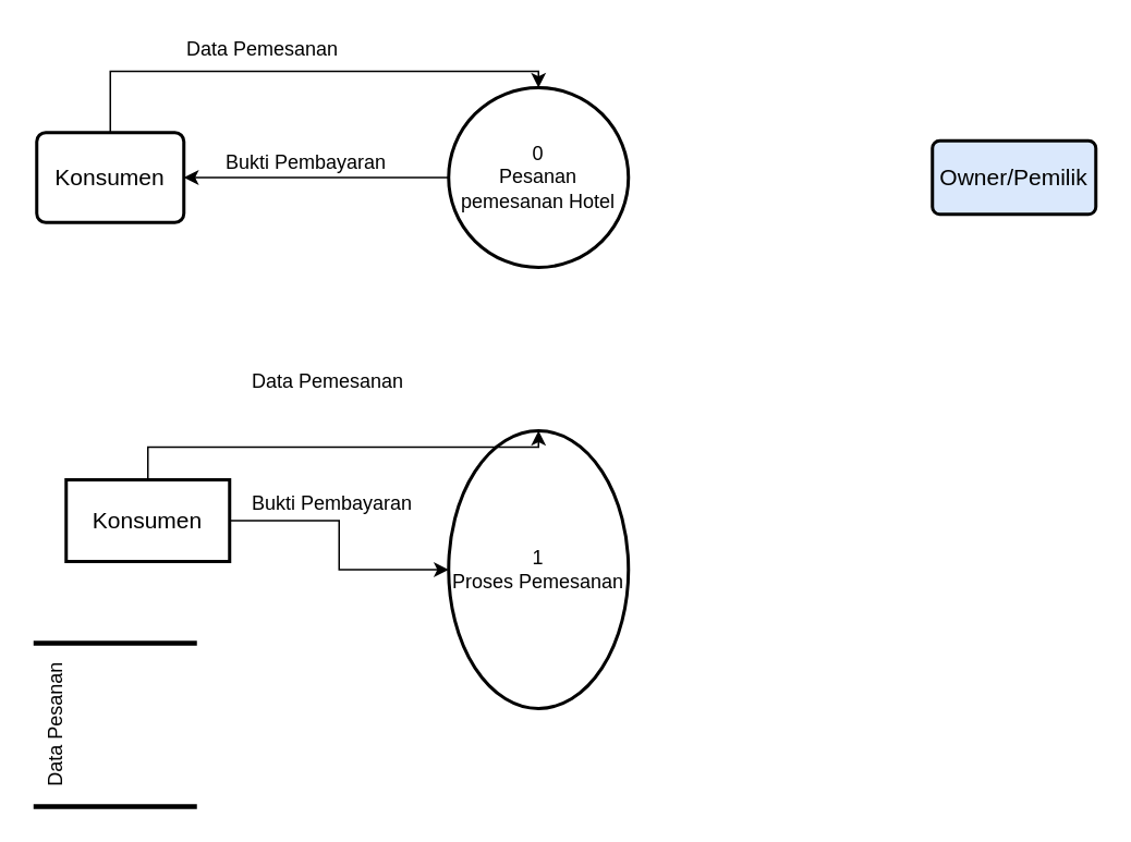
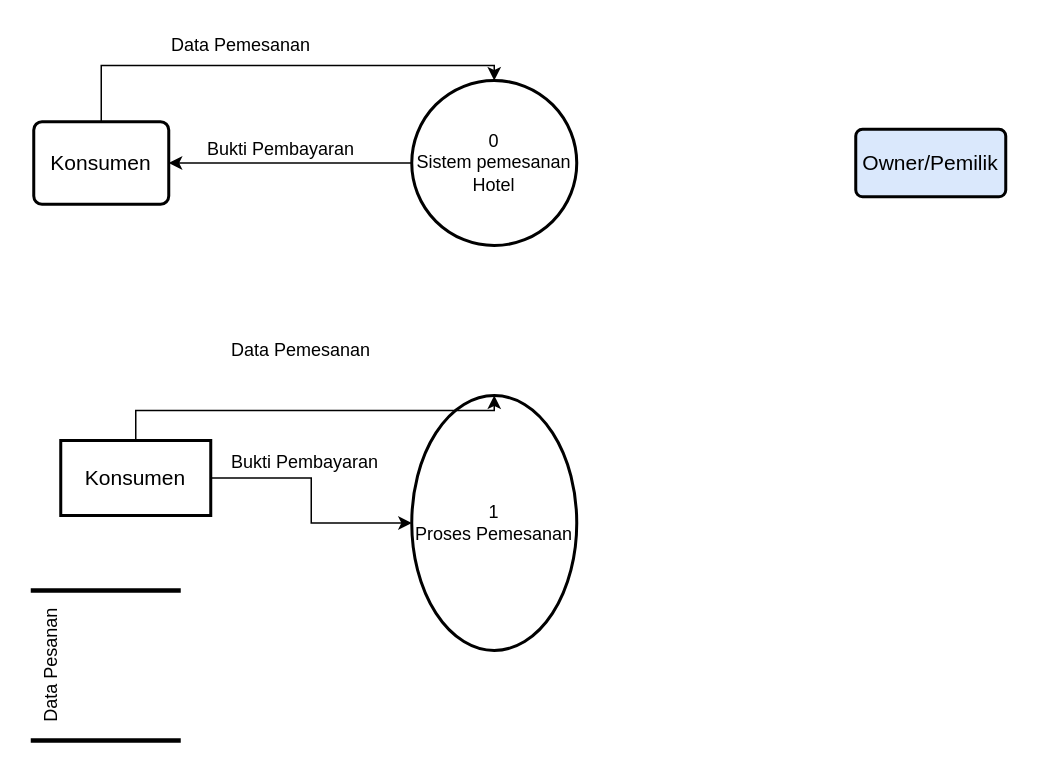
  <mxCell id="0" />
  <mxCell id="1" parent="0" />
  <mxCell id="2" style="edgeStyle=orthogonalEdgeStyle;rounded=0;orthogonalLoop=1;jettySize=auto;html=1;exitX=0.5;exitY=0;exitDx=0;exitDy=0;entryX=0.5;entryY=0;entryDx=0;entryDy=0;entryPerimeter=0;" edge="1" parent="1" source="3" target="6"><mxGeometry relative="1" as="geometry"><Array as="points"><mxPoint x="67" y="43" /><mxPoint x="329" y="43" /></Array></mxGeometry></mxCell>
  <mxCell id="3" value="Konsumen" style="strokeWidth=2;rounded=1;arcSize=10;whiteSpace=wrap;html=1;align=center;fontSize=14;" vertex="1" parent="1"><mxGeometry x="22" y="80.5" width="90" height="55" as="geometry" /></mxCell>
  <mxCell id="4" value="Owner/Pemilik" style="strokeWidth=2;rounded=1;arcSize=10;whiteSpace=wrap;html=1;align=center;fontSize=14;fillColor=#dae8fc;" vertex="1" parent="1"><mxGeometry x="570" y="85.5" width="100" height="45" as="geometry" /></mxCell>
  <mxCell id="5" style="edgeStyle=orthogonalEdgeStyle;rounded=0;orthogonalLoop=1;jettySize=auto;html=1;exitX=0;exitY=0.5;exitDx=0;exitDy=0;exitPerimeter=0;entryX=1;entryY=0.5;entryDx=0;entryDy=0;" edge="1" parent="1" source="6" target="3"><mxGeometry relative="1" as="geometry" /></mxCell>
- <mxCell id="6" value="0&lt;br&gt;Pesanan pemesanan Hotel" style="strokeWidth=2;html=1;shape=mxgraph.flowchart.start_2;whiteSpace=wrap;" vertex="1" parent="1"><mxGeometry x="274" y="53" width="110" height="110" as="geometry" /></mxCell>
+ <mxCell id="6" value="0&lt;br&gt;Sistem pemesanan Hotel" style="strokeWidth=2;html=1;shape=mxgraph.flowchart.start_2;whiteSpace=wrap;" vertex="1" parent="1"><mxGeometry x="274" y="53" width="110" height="110" as="geometry" /></mxCell>
  <mxCell id="7" value="Data Pemesanan" style="text;html=1;resizable=0;points=[];autosize=1;align=left;verticalAlign=top;spacingTop=-4;" vertex="1" parent="1"><mxGeometry x="112" y="20" width="110" height="20" as="geometry" /></mxCell>
  <mxCell id="8" value="Bukti Pembayaran" style="text;html=1;resizable=0;points=[];autosize=1;align=left;verticalAlign=top;spacingTop=-4;" vertex="1" parent="1"><mxGeometry x="136" y="89" width="110" height="20" as="geometry" /></mxCell>
  <mxCell id="9" value="1&lt;br&gt;Proses Pemesanan&lt;br&gt;" style="strokeWidth=2;html=1;shape=mxgraph.flowchart.start_2;whiteSpace=wrap;" vertex="1" parent="1"><mxGeometry x="274" y="263" width="110" height="170" as="geometry" /></mxCell>
  <mxCell id="10" style="edgeStyle=orthogonalEdgeStyle;rounded=0;orthogonalLoop=1;jettySize=auto;html=1;exitX=1;exitY=0.5;exitDx=0;exitDy=0;entryX=0;entryY=0.5;entryDx=0;entryDy=0;entryPerimeter=0;" edge="1" parent="1" source="12" target="9"><mxGeometry relative="1" as="geometry" /></mxCell>
  <mxCell id="11" style="edgeStyle=orthogonalEdgeStyle;rounded=0;orthogonalLoop=1;jettySize=auto;html=1;exitX=0.5;exitY=0;exitDx=0;exitDy=0;entryX=0.5;entryY=0;entryDx=0;entryDy=0;entryPerimeter=0;" edge="1" parent="1" source="12" target="9"><mxGeometry relative="1" as="geometry" /></mxCell>
  <mxCell id="12" value="Konsumen" style="strokeWidth=2;whiteSpace=wrap;html=1;align=center;fontSize=14;" vertex="1" parent="1"><mxGeometry x="40" y="293" width="100" height="50" as="geometry" /></mxCell>
  <mxCell id="13" value="Data Pemesanan" style="text;html=1;resizable=0;points=[];autosize=1;align=left;verticalAlign=top;spacingTop=-4;" vertex="1" parent="1"><mxGeometry x="152" y="223" width="110" height="20" as="geometry" /></mxCell>
  <mxCell id="14" value="Bukti Pembayaran" style="text;html=1;resizable=0;points=[];autosize=1;align=left;verticalAlign=top;spacingTop=-4;" vertex="1" parent="1"><mxGeometry x="152" y="297.5" width="110" height="20" as="geometry" /></mxCell>
  <mxCell id="15" value="Data Pesanan" style="html=1;shape=mxgraph.sysml.actPart;strokeWidth=3;verticalAlign=top;rotation=-90;whiteSpace=wrap;" vertex="1" parent="1"><mxGeometry x="20" y="393" width="100" height="100" as="geometry" /></mxCell>
